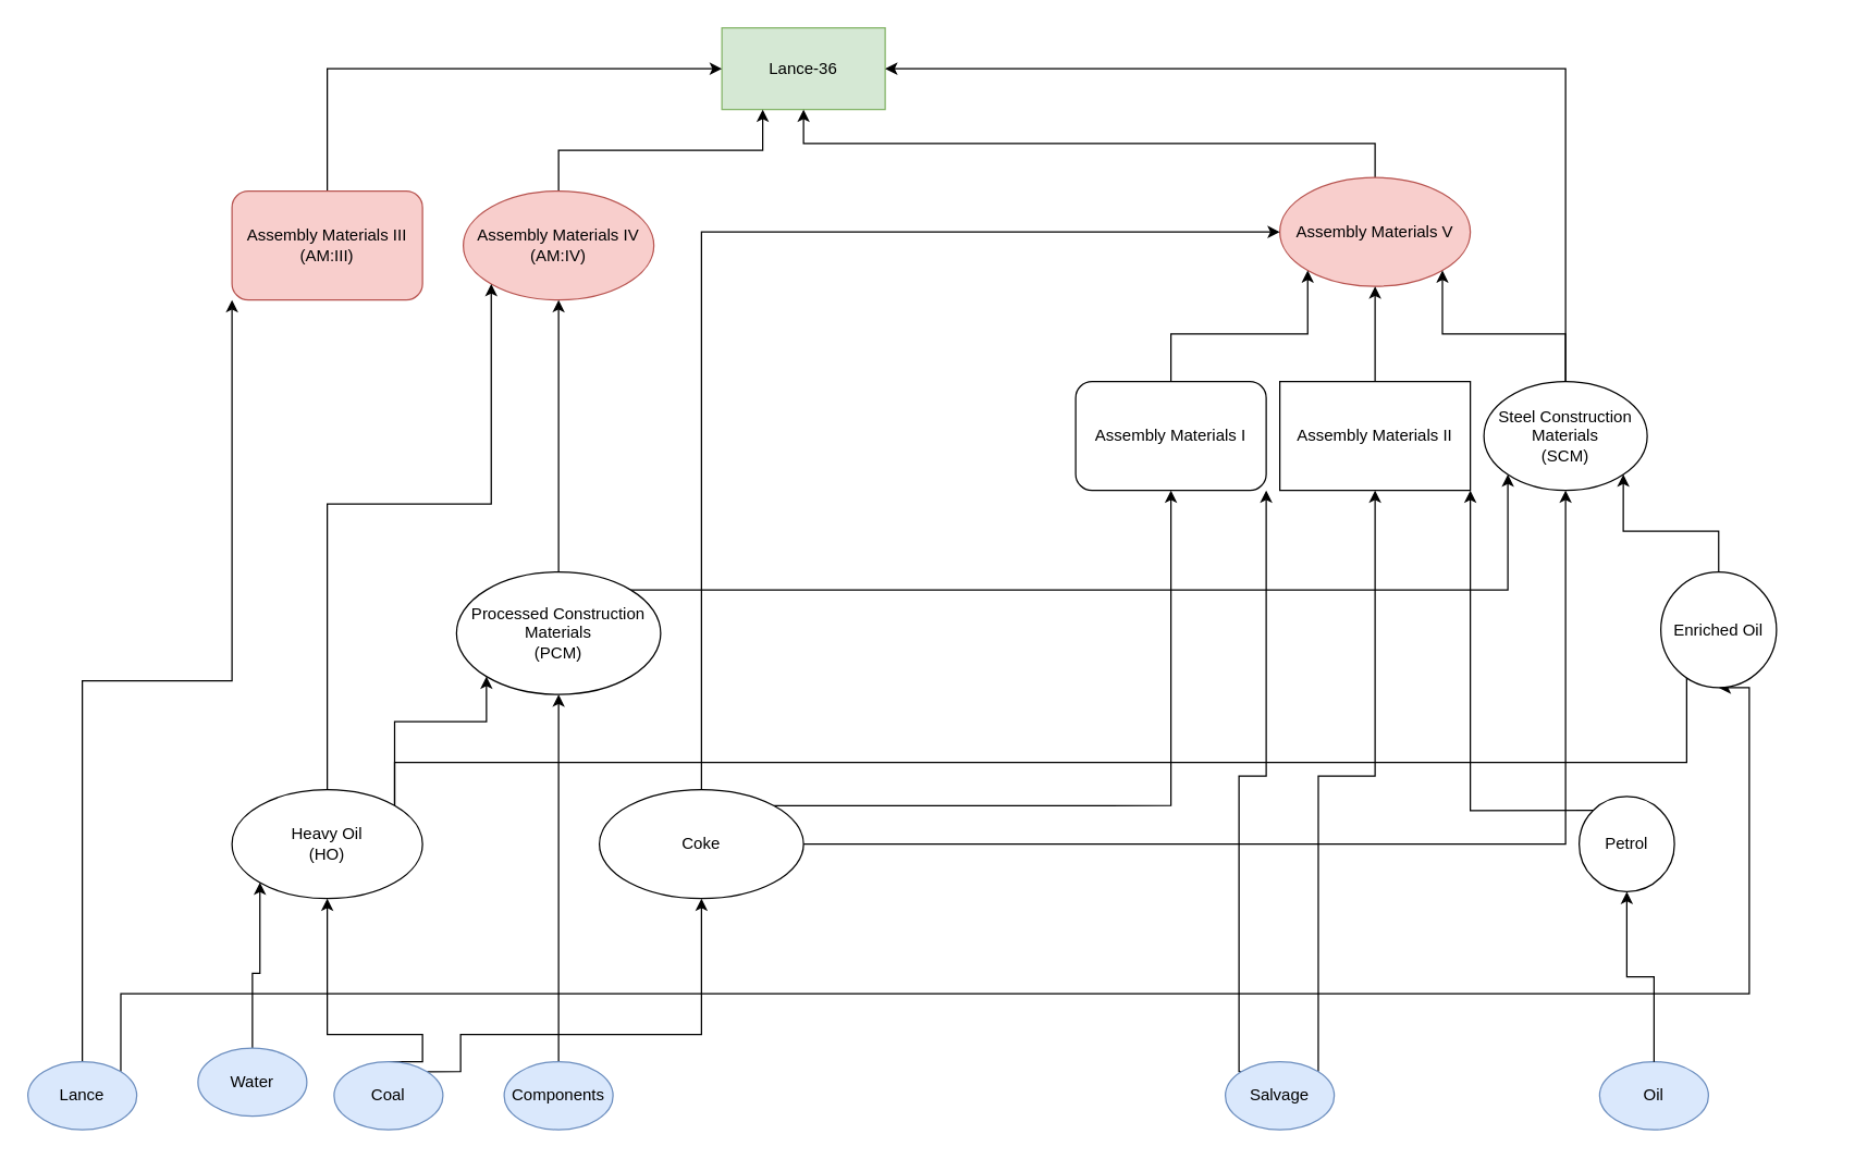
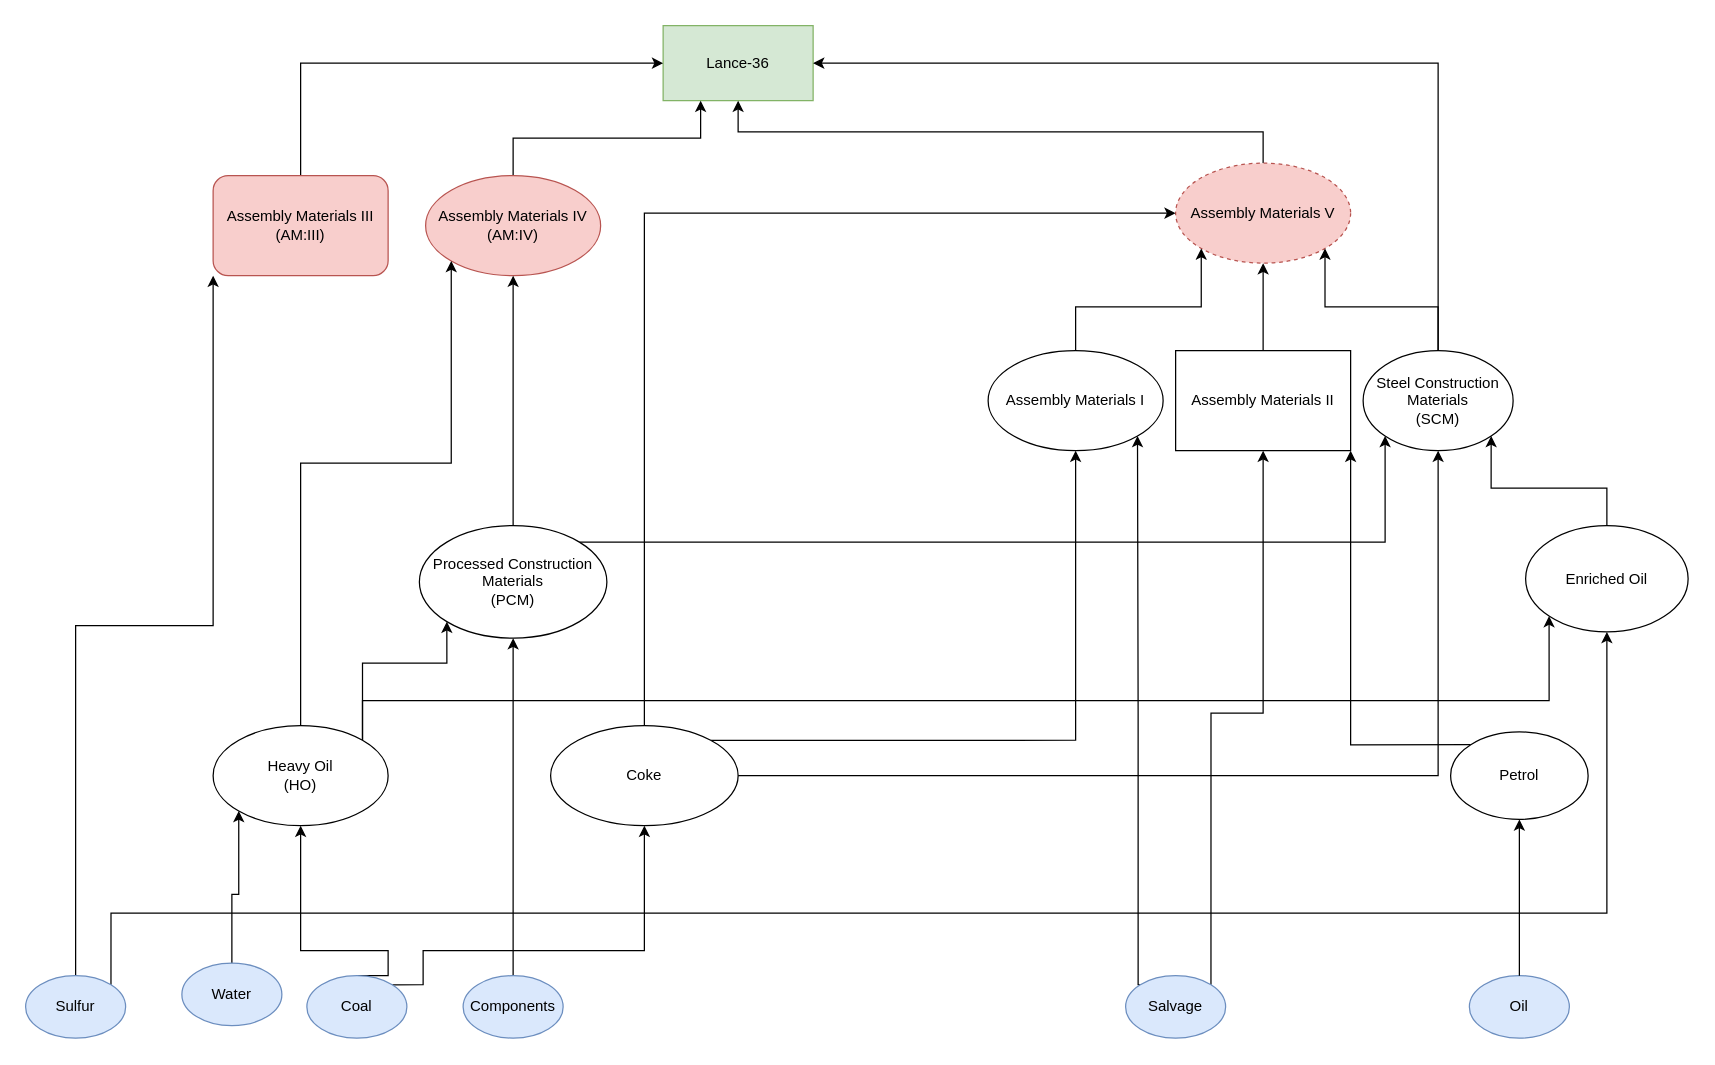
  <mxCell id="0" />
  <mxCell id="1" parent="0" />
  <mxCell id="2" value="Lance-36" style="rounded=0;whiteSpace=wrap;html=1;fillColor=#d5e8d4;strokeColor=#82b366;" vertex="1" parent="1"><mxGeometry x="530" y="20" width="120" height="60" as="geometry" /></mxCell>
  <mxCell id="3" style="edgeStyle=orthogonalEdgeStyle;rounded=0;orthogonalLoop=1;jettySize=auto;html=1;exitX=0.5;exitY=0;exitDx=0;exitDy=0;entryX=0;entryY=0.5;entryDx=0;entryDy=0;" edge="1" parent="1" source="4" target="2"><mxGeometry relative="1" as="geometry" /></mxCell>
  <mxCell id="4" value="Assembly Materials III&lt;br&gt;(AM:III)" style="whiteSpace=wrap;html=1;fillColor=#f8cecc;strokeColor=#b85450;rounded=1;" vertex="1" parent="1"><mxGeometry x="170" y="140" width="140" height="80" as="geometry" /></mxCell>
  <mxCell id="5" style="edgeStyle=orthogonalEdgeStyle;rounded=0;orthogonalLoop=1;jettySize=auto;html=1;exitX=0.5;exitY=0;exitDx=0;exitDy=0;entryX=0.25;entryY=1;entryDx=0;entryDy=0;" edge="1" parent="1" source="6" target="2"><mxGeometry relative="1" as="geometry" /></mxCell>
  <mxCell id="6" value="Assembly Materials IV&lt;br&gt;(AM:IV)" style="ellipse;whiteSpace=wrap;html=1;fillColor=#f8cecc;strokeColor=#b85450;" vertex="1" parent="1"><mxGeometry x="340" y="140" width="140" height="80" as="geometry" /></mxCell>
  <mxCell id="7" style="edgeStyle=orthogonalEdgeStyle;rounded=0;orthogonalLoop=1;jettySize=auto;html=1;exitX=0.5;exitY=0;exitDx=0;exitDy=0;entryX=0.5;entryY=1;entryDx=0;entryDy=0;" edge="1" parent="1" source="8" target="2"><mxGeometry relative="1" as="geometry" /></mxCell>
- <mxCell id="8" value="Assembly Materials V" style="ellipse;whiteSpace=wrap;html=1;fillColor=#f8cecc;strokeColor=#b85450;" vertex="1" parent="1"><mxGeometry x="940" y="130" width="140" height="80" as="geometry" /></mxCell>
+ <mxCell id="8" value="Assembly Materials V" style="ellipse;whiteSpace=wrap;html=1;fillColor=#f8cecc;strokeColor=#b85450;dashed=1;" vertex="1" parent="1"><mxGeometry x="940" y="130" width="140" height="80" as="geometry" /></mxCell>
  <mxCell id="9" style="edgeStyle=orthogonalEdgeStyle;rounded=0;orthogonalLoop=1;jettySize=auto;html=1;exitX=0.5;exitY=0;exitDx=0;exitDy=0;entryX=1;entryY=0.5;entryDx=0;entryDy=0;" edge="1" parent="1" source="11" target="2"><mxGeometry relative="1" as="geometry" /></mxCell>
  <mxCell id="10" style="edgeStyle=orthogonalEdgeStyle;rounded=0;orthogonalLoop=1;jettySize=auto;html=1;exitX=0.5;exitY=0;exitDx=0;exitDy=0;entryX=1;entryY=1;entryDx=0;entryDy=0;" edge="1" parent="1" source="11" target="8"><mxGeometry relative="1" as="geometry" /></mxCell>
  <mxCell id="11" value="Steel Construction Materials&lt;br&gt;(SCM)" style="ellipse;whiteSpace=wrap;html=1;" vertex="1" parent="1"><mxGeometry x="1090" y="280" width="120" height="80" as="geometry" /></mxCell>
  <mxCell id="12" style="edgeStyle=orthogonalEdgeStyle;rounded=0;orthogonalLoop=1;jettySize=auto;html=1;exitX=0.5;exitY=0;exitDx=0;exitDy=0;entryX=0.5;entryY=1;entryDx=0;entryDy=0;" edge="1" parent="1" source="14" target="6"><mxGeometry relative="1" as="geometry"><Array as="points"><mxPoint x="410" y="370" /><mxPoint x="410" y="370" /></Array></mxGeometry></mxCell>
  <mxCell id="13" style="edgeStyle=orthogonalEdgeStyle;rounded=0;orthogonalLoop=1;jettySize=auto;html=1;exitX=1;exitY=0;exitDx=0;exitDy=0;entryX=0;entryY=1;entryDx=0;entryDy=0;" edge="1" parent="1" source="14" target="11"><mxGeometry relative="1" as="geometry" /></mxCell>
  <mxCell id="14" value="Processed Construction Materials &lt;br&gt;(PCM)" style="ellipse;whiteSpace=wrap;html=1;" vertex="1" parent="1"><mxGeometry x="335" y="420" width="150" height="90" as="geometry" /></mxCell>
  <mxCell id="15" style="edgeStyle=orthogonalEdgeStyle;rounded=0;orthogonalLoop=1;jettySize=auto;html=1;exitX=1;exitY=0;exitDx=0;exitDy=0;entryX=0;entryY=1;entryDx=0;entryDy=0;" edge="1" parent="1" source="18" target="14"><mxGeometry relative="1" as="geometry"><Array as="points"><mxPoint x="290" y="530" /><mxPoint x="357" y="530" /></Array></mxGeometry></mxCell>
  <mxCell id="16" style="edgeStyle=orthogonalEdgeStyle;rounded=0;orthogonalLoop=1;jettySize=auto;html=1;exitX=0.5;exitY=0;exitDx=0;exitDy=0;entryX=0;entryY=1;entryDx=0;entryDy=0;" edge="1" parent="1" source="18" target="6"><mxGeometry relative="1" as="geometry"><Array as="points"><mxPoint x="240" y="370" /><mxPoint x="361" y="370" /></Array></mxGeometry></mxCell>
  <mxCell id="17" style="edgeStyle=orthogonalEdgeStyle;rounded=0;orthogonalLoop=1;jettySize=auto;html=1;exitX=1;exitY=0;exitDx=0;exitDy=0;entryX=0;entryY=1;entryDx=0;entryDy=0;" edge="1" parent="1" source="18" target="42"><mxGeometry relative="1" as="geometry"><Array as="points"><mxPoint x="290" y="560" /><mxPoint x="1239" y="560" /></Array></mxGeometry></mxCell>
  <mxCell id="18" value="Heavy Oil&lt;br&gt;(HO)" style="ellipse;whiteSpace=wrap;html=1;" vertex="1" parent="1"><mxGeometry x="170" y="580" width="140" height="80" as="geometry" /></mxCell>
  <mxCell id="19" style="edgeStyle=orthogonalEdgeStyle;rounded=0;orthogonalLoop=1;jettySize=auto;html=1;exitX=0.5;exitY=0;exitDx=0;exitDy=0;entryX=0;entryY=1;entryDx=0;entryDy=0;" edge="1" parent="1" source="20" target="18"><mxGeometry relative="1" as="geometry" /></mxCell>
  <mxCell id="20" value="Water" style="ellipse;whiteSpace=wrap;html=1;fillColor=#dae8fc;strokeColor=#6c8ebf;" vertex="1" parent="1"><mxGeometry x="145" y="770" width="80" height="50" as="geometry" /></mxCell>
  <mxCell id="21" style="edgeStyle=orthogonalEdgeStyle;rounded=0;orthogonalLoop=1;jettySize=auto;html=1;exitX=0;exitY=0;exitDx=0;exitDy=0;entryX=1;entryY=1;entryDx=0;entryDy=0;" edge="1" parent="1" source="23" target="36"><mxGeometry relative="1" as="geometry"><Array as="points"><mxPoint x="910" y="787" /><mxPoint x="910" y="570" /></Array></mxGeometry></mxCell>
  <mxCell id="22" style="edgeStyle=orthogonalEdgeStyle;rounded=0;orthogonalLoop=1;jettySize=auto;html=1;exitX=1;exitY=0;exitDx=0;exitDy=0;entryX=0.5;entryY=1;entryDx=0;entryDy=0;" edge="1" parent="1" source="23" target="34"><mxGeometry relative="1" as="geometry" /></mxCell>
  <mxCell id="23" value="Salvage" style="ellipse;whiteSpace=wrap;html=1;fillColor=#dae8fc;strokeColor=#6c8ebf;" vertex="1" parent="1"><mxGeometry x="900" y="780" width="80" height="50" as="geometry" /></mxCell>
  <mxCell id="24" style="edgeStyle=orthogonalEdgeStyle;rounded=0;orthogonalLoop=1;jettySize=auto;html=1;exitX=0.5;exitY=0;exitDx=0;exitDy=0;entryX=0;entryY=1;entryDx=0;entryDy=0;" edge="1" parent="1" source="26" target="4"><mxGeometry relative="1" as="geometry" /></mxCell>
  <mxCell id="25" style="edgeStyle=orthogonalEdgeStyle;rounded=0;orthogonalLoop=1;jettySize=auto;html=1;exitX=1;exitY=0;exitDx=0;exitDy=0;entryX=0.5;entryY=1;entryDx=0;entryDy=0;" edge="1" parent="1" source="26" target="42"><mxGeometry relative="1" as="geometry"><Array as="points"><mxPoint x="88" y="730" /><mxPoint x="1285" y="730" /></Array></mxGeometry></mxCell>
- <mxCell id="26" value="Lance" style="ellipse;whiteSpace=wrap;html=1;fillColor=#dae8fc;strokeColor=#6c8ebf;" vertex="1" parent="1"><mxGeometry x="20" y="780" width="80" height="50" as="geometry" /></mxCell>
+ <mxCell id="26" value="Sulfur" style="ellipse;whiteSpace=wrap;html=1;fillColor=#dae8fc;strokeColor=#6c8ebf;" vertex="1" parent="1"><mxGeometry x="20" y="780" width="80" height="50" as="geometry" /></mxCell>
  <mxCell id="27" style="edgeStyle=orthogonalEdgeStyle;rounded=0;orthogonalLoop=1;jettySize=auto;html=1;exitX=0.5;exitY=0;exitDx=0;exitDy=0;entryX=0.5;entryY=1;entryDx=0;entryDy=0;" edge="1" parent="1" source="28" target="14"><mxGeometry relative="1" as="geometry" /></mxCell>
  <mxCell id="28" value="Components" style="ellipse;whiteSpace=wrap;html=1;fillColor=#dae8fc;strokeColor=#6c8ebf;" vertex="1" parent="1"><mxGeometry x="370" y="780" width="80" height="50" as="geometry" /></mxCell>
  <mxCell id="29" style="edgeStyle=orthogonalEdgeStyle;rounded=0;orthogonalLoop=1;jettySize=auto;html=1;exitX=0.5;exitY=0;exitDx=0;exitDy=0;entryX=0.5;entryY=1;entryDx=0;entryDy=0;" edge="1" parent="1" source="31" target="18"><mxGeometry relative="1" as="geometry"><Array as="points"><mxPoint x="310" y="760" /><mxPoint x="240" y="760" /></Array></mxGeometry></mxCell>
  <mxCell id="30" style="edgeStyle=orthogonalEdgeStyle;rounded=0;orthogonalLoop=1;jettySize=auto;html=1;exitX=1;exitY=0;exitDx=0;exitDy=0;entryX=0.5;entryY=1;entryDx=0;entryDy=0;" edge="1" parent="1" source="31" target="40"><mxGeometry relative="1" as="geometry"><mxPoint x="390" y="580" as="targetPoint" /><Array as="points"><mxPoint x="338" y="760" /><mxPoint x="515" y="760" /></Array></mxGeometry></mxCell>
  <mxCell id="31" value="Coal" style="ellipse;whiteSpace=wrap;html=1;fillColor=#dae8fc;strokeColor=#6c8ebf;" vertex="1" parent="1"><mxGeometry x="245" y="780" width="80" height="50" as="geometry" /></mxCell>
  <mxCell id="32" value="Oil" style="ellipse;whiteSpace=wrap;html=1;fillColor=#dae8fc;strokeColor=#6c8ebf;" vertex="1" parent="1"><mxGeometry x="1175" y="780" width="80" height="50" as="geometry" /></mxCell>
  <mxCell id="33" style="edgeStyle=orthogonalEdgeStyle;rounded=0;orthogonalLoop=1;jettySize=auto;html=1;exitX=0.5;exitY=0;exitDx=0;exitDy=0;entryX=0.5;entryY=1;entryDx=0;entryDy=0;" edge="1" parent="1" source="34" target="8"><mxGeometry relative="1" as="geometry" /></mxCell>
  <mxCell id="34" value="Assembly Materials II" style="whiteSpace=wrap;html=1;rounded=0;" vertex="1" parent="1"><mxGeometry x="940" y="280" width="140" height="80" as="geometry" /></mxCell>
  <mxCell id="35" style="edgeStyle=orthogonalEdgeStyle;rounded=0;orthogonalLoop=1;jettySize=auto;html=1;exitX=0.5;exitY=0;exitDx=0;exitDy=0;entryX=0;entryY=1;entryDx=0;entryDy=0;" edge="1" parent="1" source="36" target="8"><mxGeometry relative="1" as="geometry"><mxPoint x="800" y="220" as="targetPoint" /></mxGeometry></mxCell>
- <mxCell id="36" value="Assembly Materials I" style="whiteSpace=wrap;html=1;rounded=1;" vertex="1" parent="1"><mxGeometry x="790" y="280" width="140" height="80" as="geometry" /></mxCell>
+ <mxCell id="36" value="Assembly Materials I" style="ellipse;whiteSpace=wrap;html=1;" vertex="1" parent="1"><mxGeometry x="790" y="280" width="140" height="80" as="geometry" /></mxCell>
  <mxCell id="37" style="edgeStyle=orthogonalEdgeStyle;rounded=0;orthogonalLoop=1;jettySize=auto;html=1;exitX=1;exitY=0.5;exitDx=0;exitDy=0;entryX=0.5;entryY=1;entryDx=0;entryDy=0;" edge="1" parent="1" source="40" target="11"><mxGeometry relative="1" as="geometry" /></mxCell>
  <mxCell id="38" style="edgeStyle=orthogonalEdgeStyle;rounded=0;orthogonalLoop=1;jettySize=auto;html=1;exitX=1;exitY=0;exitDx=0;exitDy=0;entryX=0.5;entryY=1;entryDx=0;entryDy=0;" edge="1" parent="1" source="40" target="36"><mxGeometry relative="1" as="geometry" /></mxCell>
  <mxCell id="39" style="edgeStyle=orthogonalEdgeStyle;rounded=0;orthogonalLoop=1;jettySize=auto;html=1;exitX=0.5;exitY=0;exitDx=0;exitDy=0;entryX=0;entryY=0.5;entryDx=0;entryDy=0;" edge="1" parent="1" source="40" target="8"><mxGeometry relative="1" as="geometry" /></mxCell>
  <mxCell id="40" value="Coke" style="ellipse;whiteSpace=wrap;html=1;" vertex="1" parent="1"><mxGeometry x="440" y="580" width="150" height="80" as="geometry" /></mxCell>
  <mxCell id="41" style="edgeStyle=orthogonalEdgeStyle;rounded=0;orthogonalLoop=1;jettySize=auto;html=1;exitX=0.5;exitY=0;exitDx=0;exitDy=0;entryX=1;entryY=1;entryDx=0;entryDy=0;" edge="1" parent="1" source="42" target="11"><mxGeometry relative="1" as="geometry" /></mxCell>
- <mxCell id="42" value="Enriched Oil" style="ellipse;whiteSpace=wrap;html=1;" vertex="1" parent="1"><mxGeometry x="1220" y="420" width="85" height="85" as="geometry" /></mxCell>
+ <mxCell id="42" value="Enriched Oil" style="ellipse;whiteSpace=wrap;html=1;" vertex="1" parent="1"><mxGeometry x="1220" y="420" width="130" height="85" as="geometry" /></mxCell>
  <mxCell id="43" style="edgeStyle=orthogonalEdgeStyle;rounded=0;orthogonalLoop=1;jettySize=auto;html=1;exitX=0;exitY=0;exitDx=0;exitDy=0;entryX=1;entryY=1;entryDx=0;entryDy=0;" edge="1" parent="1" source="45" target="34"><mxGeometry relative="1" as="geometry" /></mxCell>
  <mxCell id="44" style="edgeStyle=orthogonalEdgeStyle;rounded=0;orthogonalLoop=1;jettySize=auto;html=1;exitX=0.5;exitY=0;exitDx=0;exitDy=0;entryX=0.5;entryY=1;entryDx=0;entryDy=0;" edge="1" parent="1" source="32" target="45"><mxGeometry relative="1" as="geometry" /></mxCell>
- <mxCell id="45" value="Petrol" style="ellipse;whiteSpace=wrap;html=1;" vertex="1" parent="1"><mxGeometry x="1160" y="585" width="70" height="70" as="geometry" /></mxCell>
+ <mxCell id="45" value="Petrol" style="ellipse;whiteSpace=wrap;html=1;" vertex="1" parent="1"><mxGeometry x="1160" y="585" width="110" height="70" as="geometry" /></mxCell>
